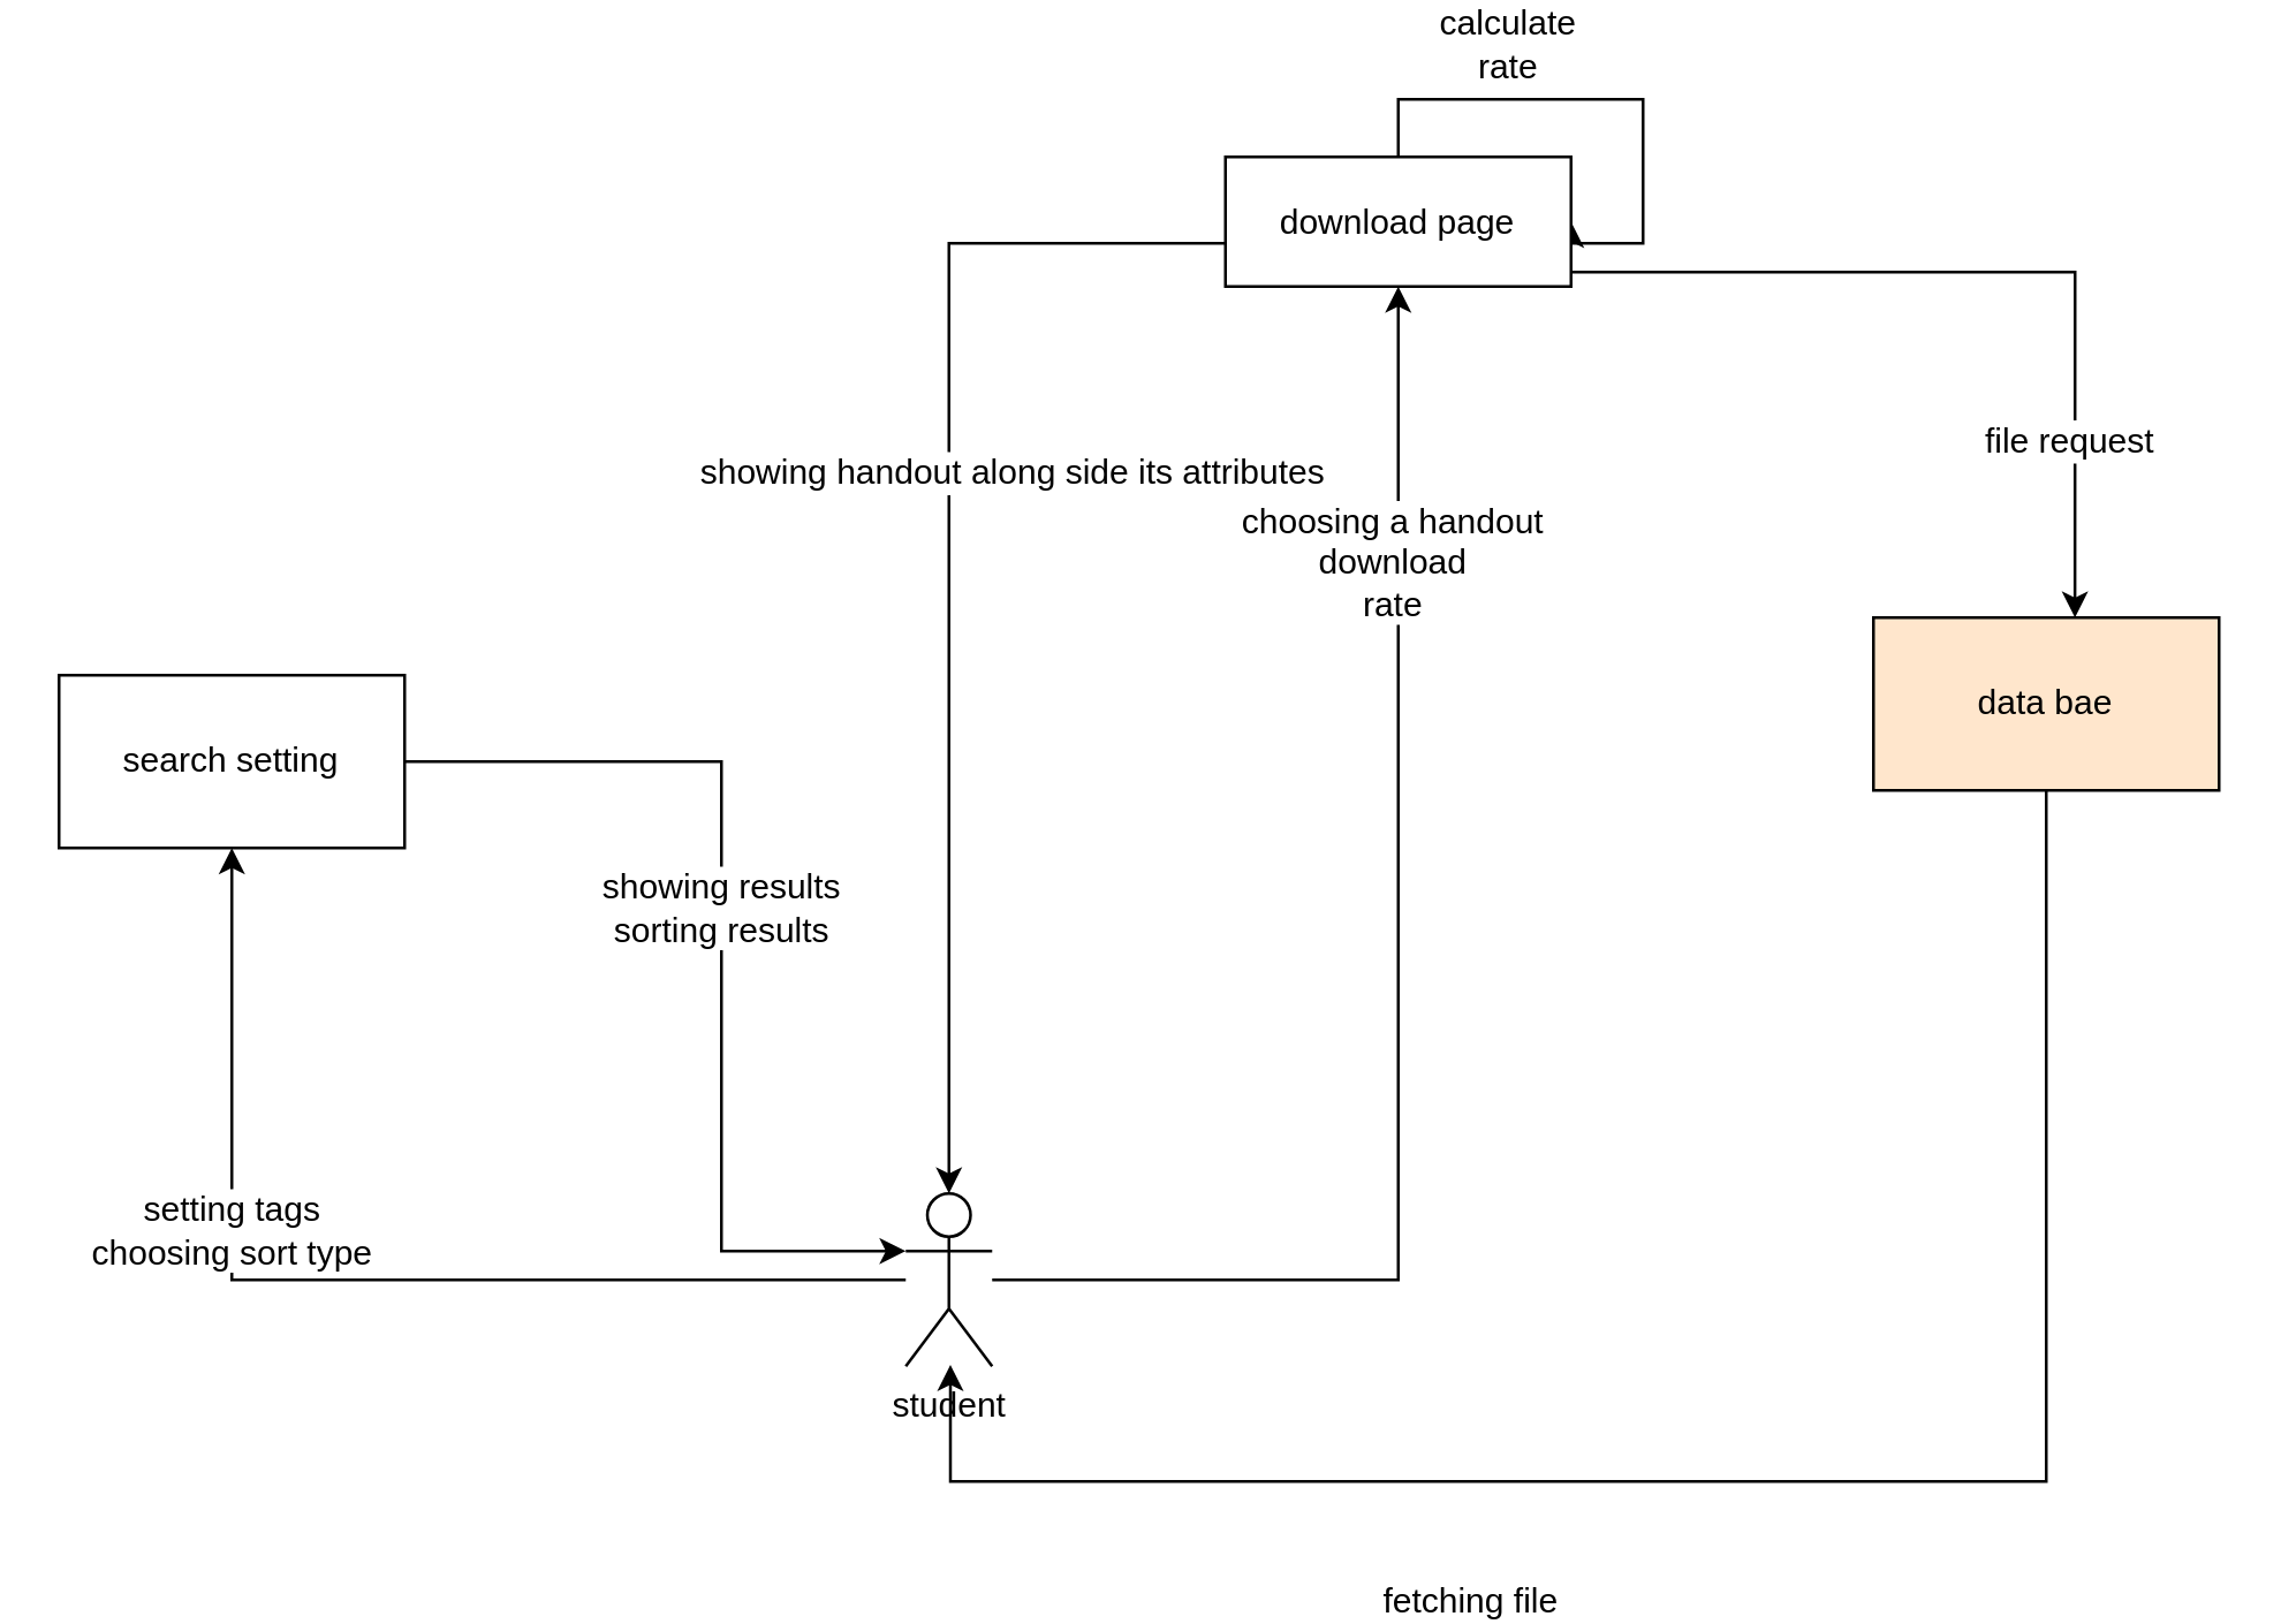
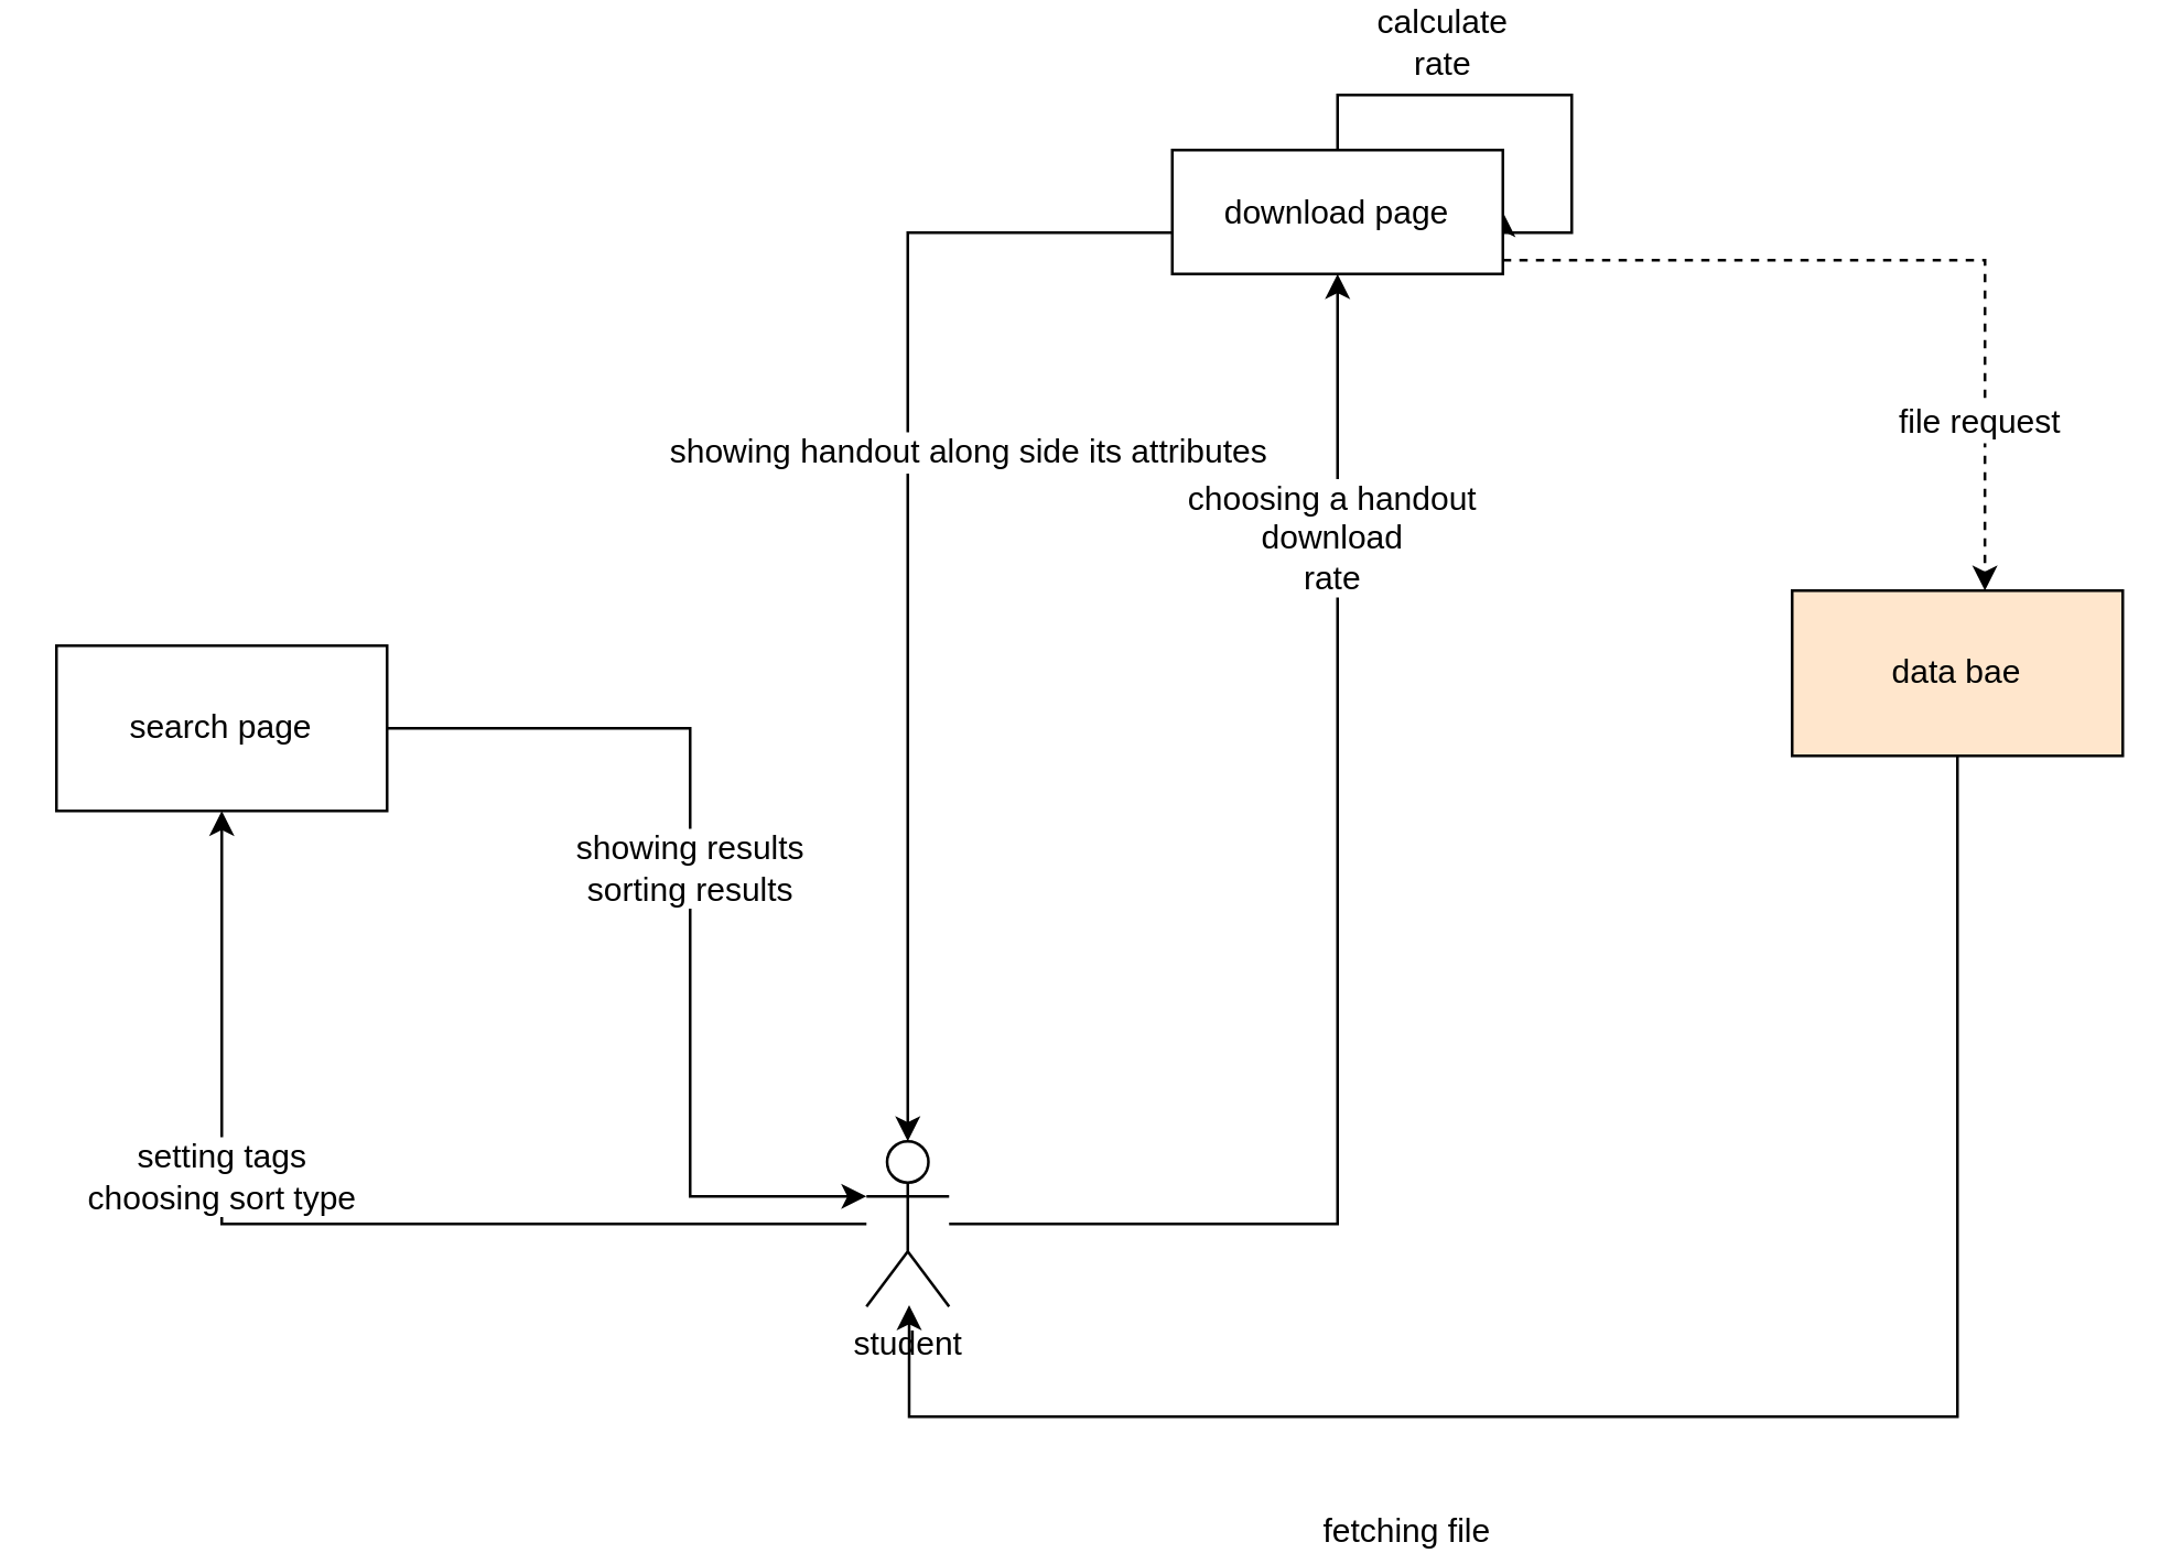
  <mxCell id="0" />
  <mxCell id="1" parent="0" />
  <mxCell id="2" style="edgeStyle=orthogonalEdgeStyle;rounded=0;orthogonalLoop=1;jettySize=auto;html=1;entryX=0;entryY=0.333;entryDx=0;entryDy=0;entryPerimeter=0;" edge="1" parent="1" source="4" target="9"><mxGeometry relative="1" as="geometry"><mxPoint x="130" y="510" as="targetPoint" /><Array as="points"><mxPoint x="250" y="250" /><mxPoint x="250" y="420" /></Array></mxGeometry></mxCell>
  <mxCell id="3" value="showing results&lt;br&gt;sorting results" style="text;html=1;resizable=0;points=[];align=center;verticalAlign=middle;labelBackgroundColor=#ffffff;" vertex="1" connectable="0" parent="2"><mxGeometry x="-0.713" y="1" relative="1" as="geometry"><mxPoint x="60.5" y="51.5" as="offset" /></mxGeometry></mxCell>
- <mxCell id="4" value="search setting" style="rounded=0;whiteSpace=wrap;html=1;" vertex="1" parent="1"><mxGeometry x="20" y="220" width="120" height="60" as="geometry" /></mxCell>
+ <mxCell id="4" value="search page" style="rounded=0;whiteSpace=wrap;html=1;" vertex="1" parent="1"><mxGeometry x="20" y="220" width="120" height="60" as="geometry" /></mxCell>
  <mxCell id="5" style="edgeStyle=orthogonalEdgeStyle;rounded=0;orthogonalLoop=1;jettySize=auto;html=1;entryX=0.5;entryY=1;entryDx=0;entryDy=0;" edge="1" parent="1" source="9" target="4"><mxGeometry relative="1" as="geometry" /></mxCell>
  <mxCell id="6" value="setting tags&lt;br&gt;choosing sort type" style="text;html=1;resizable=0;points=[];align=center;verticalAlign=middle;labelBackgroundColor=#ffffff;" vertex="1" connectable="0" parent="5"><mxGeometry x="0.312" y="2" relative="1" as="geometry"><mxPoint x="1" as="offset" /></mxGeometry></mxCell>
  <mxCell id="7" style="edgeStyle=orthogonalEdgeStyle;rounded=0;orthogonalLoop=1;jettySize=auto;html=1;entryX=0.5;entryY=1;entryDx=0;entryDy=0;" edge="1" parent="1" source="9" target="19"><mxGeometry relative="1" as="geometry" /></mxCell>
  <mxCell id="8" value="choosing a handout&lt;br&gt;download&lt;br&gt;rate" style="text;html=1;resizable=0;points=[];align=center;verticalAlign=middle;labelBackgroundColor=#ffffff;" vertex="1" connectable="0" parent="7"><mxGeometry x="0.61" y="3" relative="1" as="geometry"><mxPoint as="offset" /></mxGeometry></mxCell>
  <mxCell id="9" value="student" style="shape=umlActor;verticalLabelPosition=bottom;labelBackgroundColor=#ffffff;verticalAlign=top;html=1;outlineConnect=0;" vertex="1" parent="1"><mxGeometry x="314" y="400" width="30" height="60" as="geometry" /></mxCell>
  <mxCell id="10" style="edgeStyle=orthogonalEdgeStyle;rounded=0;orthogonalLoop=1;jettySize=auto;html=1;" edge="1" parent="1" source="12"><mxGeometry relative="1" as="geometry"><mxPoint x="329.5" y="459.5" as="targetPoint" /><Array as="points"><mxPoint x="710" y="500" /><mxPoint x="329" y="500" /></Array></mxGeometry></mxCell>
  <mxCell id="11" value="fetching file " style="text;html=1;resizable=0;points=[];align=center;verticalAlign=middle;labelBackgroundColor=#ffffff;" vertex="1" connectable="0" parent="10"><mxGeometry x="-0.391" y="-101" relative="1" as="geometry"><mxPoint x="-100" y="80.5" as="offset" /></mxGeometry></mxCell>
  <mxCell id="12" value="data bae" style="rounded=0;whiteSpace=wrap;html=1;fillColor=#ffe6cc;" vertex="1" parent="1"><mxGeometry x="650" y="200" width="120" height="60" as="geometry" /></mxCell>
  <mxCell id="13" style="edgeStyle=orthogonalEdgeStyle;rounded=0;orthogonalLoop=1;jettySize=auto;html=1;entryX=1;entryY=0.5;entryDx=0;entryDy=0;" edge="1" parent="1" source="19" target="19"><mxGeometry relative="1" as="geometry"><mxPoint x="560" y="-50" as="targetPoint" /><Array as="points"><mxPoint x="485" y="20" /><mxPoint x="570" y="20" /><mxPoint x="570" y="70" /></Array></mxGeometry></mxCell>
  <mxCell id="14" value="calculate &lt;br&gt;rate" style="text;html=1;resizable=0;points=[];align=center;verticalAlign=middle;labelBackgroundColor=#ffffff;" vertex="1" connectable="0" parent="13"><mxGeometry x="-0.346" relative="1" as="geometry"><mxPoint x="-4" y="-20" as="offset" /></mxGeometry></mxCell>
- <mxCell id="15" style="edgeStyle=orthogonalEdgeStyle;rounded=0;orthogonalLoop=1;jettySize=auto;html=1;entryX=0.583;entryY=0;entryDx=0;entryDy=0;entryPerimeter=0;" edge="1" parent="1" source="19" target="12"><mxGeometry relative="1" as="geometry"><Array as="points"><mxPoint x="720" y="80" /></Array></mxGeometry></mxCell>
+ <mxCell id="15" style="edgeStyle=orthogonalEdgeStyle;rounded=0;orthogonalLoop=1;jettySize=auto;html=1;entryX=0.583;entryY=0;entryDx=0;entryDy=0;entryPerimeter=0;dashed=1;" edge="1" parent="1" source="19" target="12"><mxGeometry relative="1" as="geometry"><Array as="points"><mxPoint x="720" y="80" /></Array></mxGeometry></mxCell>
  <mxCell id="16" value="file request" style="text;html=1;resizable=0;points=[];align=center;verticalAlign=middle;labelBackgroundColor=#ffffff;" vertex="1" connectable="0" parent="15"><mxGeometry x="0.587" y="-2" relative="1" as="geometry"><mxPoint as="offset" /></mxGeometry></mxCell>
  <mxCell id="17" style="edgeStyle=orthogonalEdgeStyle;rounded=0;orthogonalLoop=1;jettySize=auto;html=1;entryX=0.5;entryY=0;entryDx=0;entryDy=0;entryPerimeter=0;" edge="1" parent="1" source="19" target="9"><mxGeometry relative="1" as="geometry"><Array as="points"><mxPoint x="329" y="70" /></Array></mxGeometry></mxCell>
  <mxCell id="18" value="showing handout along side its attributes" style="text;html=1;resizable=0;points=[];align=center;verticalAlign=middle;labelBackgroundColor=#ffffff;" vertex="1" connectable="0" parent="17"><mxGeometry x="-0.741" relative="1" as="geometry"><mxPoint x="-20" y="79.5" as="offset" /></mxGeometry></mxCell>
  <mxCell id="19" value="download page" style="rounded=0;whiteSpace=wrap;html=1;" vertex="1" parent="1"><mxGeometry x="425" y="40" width="120" height="45" as="geometry" /></mxCell>
